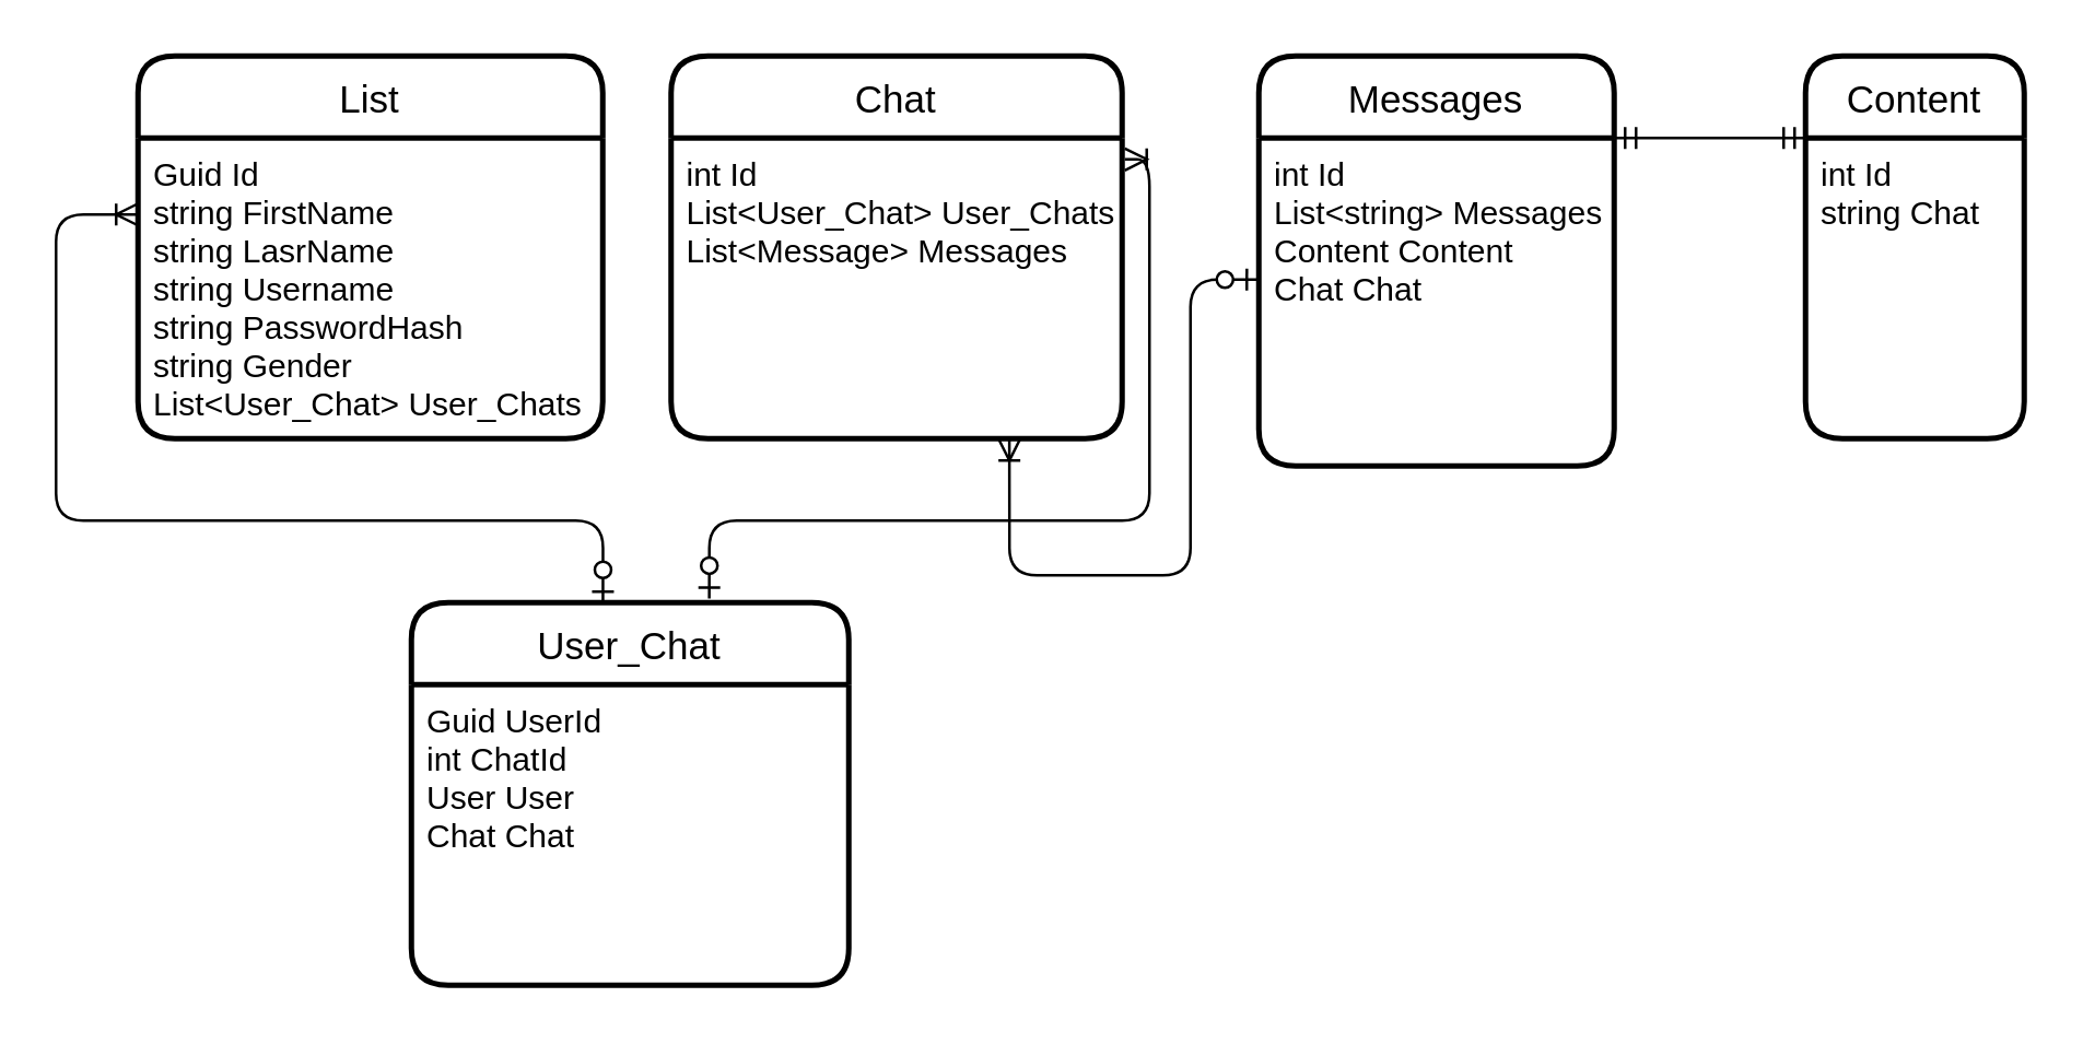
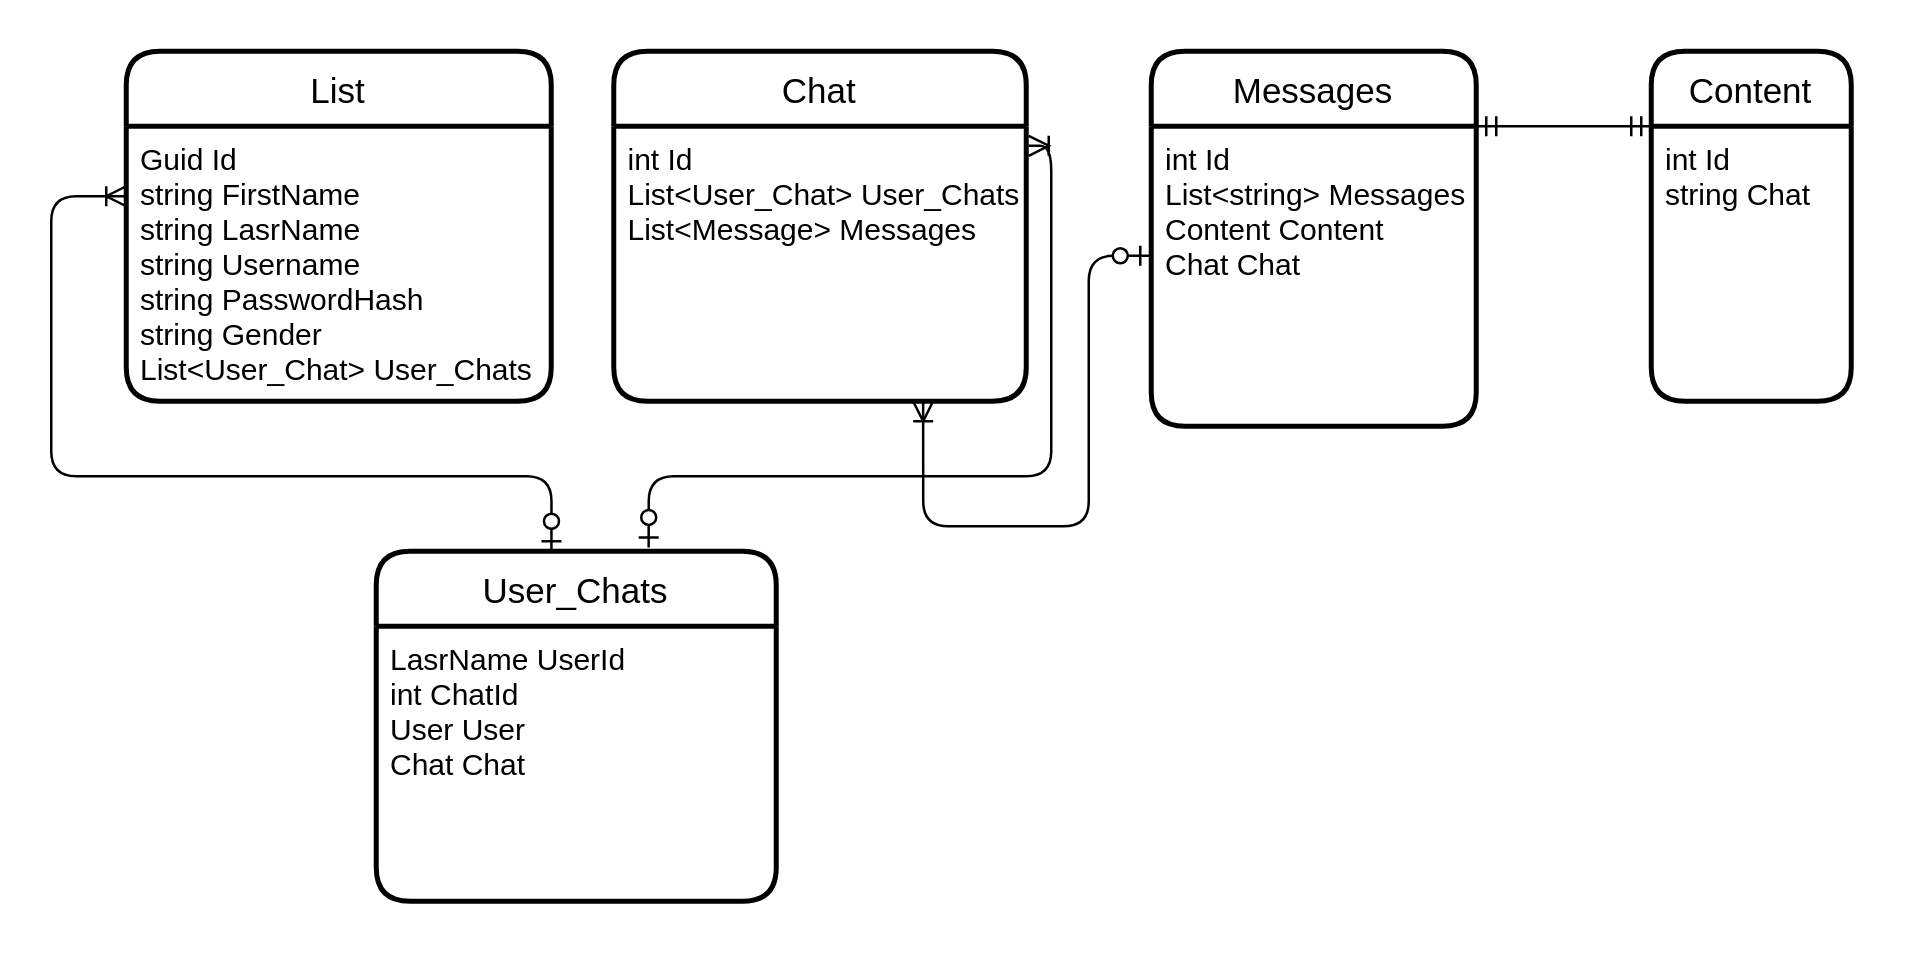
  <mxCell id="0" />
  <mxCell id="1" parent="0" />
  <mxCell id="2" value="List" style="swimlane;childLayout=stackLayout;horizontal=1;startSize=30;horizontalStack=0;rounded=1;fontSize=14;fontStyle=0;strokeWidth=2;resizeParent=0;resizeLast=1;shadow=0;dashed=0;align=center;" parent="1" vertex="1"><mxGeometry x="50" y="20" width="170" height="140" as="geometry" /></mxCell>
  <mxCell id="3" value="Guid Id&#10;string FirstName&#10;string LasrName&#10;string Username&#10;string PasswordHash&#10;string Gender&#10;List&lt;User_Chat&gt; User_Chats" style="align=left;strokeColor=none;fillColor=none;spacingLeft=4;fontSize=12;verticalAlign=top;resizable=0;rotatable=0;part=1;" parent="2" vertex="1"><mxGeometry y="30" width="170" height="110" as="geometry" /></mxCell>
  <mxCell id="4" value="Chat" style="swimlane;childLayout=stackLayout;horizontal=1;startSize=30;horizontalStack=0;rounded=1;fontSize=14;fontStyle=0;strokeWidth=2;resizeParent=0;resizeLast=1;shadow=0;dashed=0;align=center;" parent="1" vertex="1"><mxGeometry x="245" y="20" width="165" height="140" as="geometry" /></mxCell>
  <mxCell id="5" value="int Id&#10;List&lt;User_Chat&gt; User_Chats&#10;List&lt;Message&gt; Messages&#10;" style="align=left;strokeColor=none;fillColor=none;spacingLeft=4;fontSize=12;verticalAlign=top;resizable=0;rotatable=0;part=1;" parent="4" vertex="1"><mxGeometry y="30" width="165" height="110" as="geometry" /></mxCell>
- <mxCell id="6" value="User_Chat" style="swimlane;childLayout=stackLayout;horizontal=1;startSize=30;horizontalStack=0;rounded=1;fontSize=14;fontStyle=0;strokeWidth=2;resizeParent=0;resizeLast=1;shadow=0;dashed=0;align=center;" parent="1" vertex="1"><mxGeometry x="150" y="220" width="160" height="140" as="geometry" /></mxCell>
- <mxCell id="7" value="Guid UserId&#10;int ChatId&#10;User User&#10;Chat Chat" style="align=left;strokeColor=none;fillColor=none;spacingLeft=4;fontSize=12;verticalAlign=top;resizable=0;rotatable=0;part=1;" parent="6" vertex="1"><mxGeometry y="30" width="160" height="110" as="geometry" /></mxCell>
+ <mxCell id="6" value="User_Chats" style="swimlane;childLayout=stackLayout;horizontal=1;startSize=30;horizontalStack=0;rounded=1;fontSize=14;fontStyle=0;strokeWidth=2;resizeParent=0;resizeLast=1;shadow=0;dashed=0;align=center;" parent="1" vertex="1"><mxGeometry x="150" y="220" width="160" height="140" as="geometry" /></mxCell>
+ <mxCell id="7" value="LasrName UserId&#10;int ChatId&#10;User User&#10;Chat Chat" style="align=left;strokeColor=none;fillColor=none;spacingLeft=4;fontSize=12;verticalAlign=top;resizable=0;rotatable=0;part=1;" parent="6" vertex="1"><mxGeometry y="30" width="160" height="110" as="geometry" /></mxCell>
  <mxCell id="8" value="Messages" style="swimlane;childLayout=stackLayout;horizontal=1;startSize=30;horizontalStack=0;rounded=1;fontSize=14;fontStyle=0;strokeWidth=2;resizeParent=0;resizeLast=1;shadow=0;dashed=0;align=center;" parent="1" vertex="1"><mxGeometry x="460" y="20" width="130" height="150" as="geometry" /></mxCell>
  <mxCell id="9" value="int Id&#10;List&lt;string&gt; Messages&#10;Content Content&#10;Chat Chat&#10;" style="align=left;strokeColor=none;fillColor=none;spacingLeft=4;fontSize=12;verticalAlign=top;resizable=0;rotatable=0;part=1;" parent="8" vertex="1"><mxGeometry y="30" width="130" height="120" as="geometry" /></mxCell>
  <mxCell id="10" value="Content" style="swimlane;childLayout=stackLayout;horizontal=1;startSize=30;horizontalStack=0;rounded=1;fontSize=14;fontStyle=0;strokeWidth=2;resizeParent=0;resizeLast=1;shadow=0;dashed=0;align=center;" parent="1" vertex="1"><mxGeometry x="660" y="20" width="80" height="140" as="geometry" /></mxCell>
  <mxCell id="11" value="int Id&#10;string Chat&#10;" style="align=left;strokeColor=none;fillColor=none;spacingLeft=4;fontSize=12;verticalAlign=top;resizable=0;rotatable=0;part=1;" parent="10" vertex="1"><mxGeometry y="30" width="80" height="110" as="geometry" /></mxCell>
  <mxCell id="12" value="" style="fontSize=12;html=1;endArrow=ERmandOne;startArrow=ERmandOne;entryX=0;entryY=0;entryDx=0;entryDy=0;exitX=1;exitY=0;exitDx=0;exitDy=0;" parent="1" source="9" target="11" edge="1"><mxGeometry width="100" height="100" relative="1" as="geometry"><mxPoint x="488.96" y="226.22" as="sourcePoint" /><mxPoint x="640" y="170" as="targetPoint" /></mxGeometry></mxCell>
  <mxCell id="13" value="" style="edgeStyle=orthogonalEdgeStyle;fontSize=12;html=1;endArrow=ERoneToMany;startArrow=ERzeroToOne;exitX=0.438;exitY=0;exitDx=0;exitDy=0;exitPerimeter=0;" edge="1" parent="1" source="6"><mxGeometry width="100" height="100" relative="1" as="geometry"><mxPoint x="220" y="210" as="sourcePoint" /><mxPoint x="50" y="78" as="targetPoint" /><Array as="points"><mxPoint x="220" y="190" /><mxPoint x="20" y="190" /><mxPoint x="20" y="78" /></Array></mxGeometry></mxCell>
  <mxCell id="14" value="" style="edgeStyle=orthogonalEdgeStyle;fontSize=12;html=1;endArrow=ERoneToMany;startArrow=ERzeroToOne;entryX=1.006;entryY=0.071;entryDx=0;entryDy=0;entryPerimeter=0;elbow=vertical;exitX=0.681;exitY=-0.011;exitDx=0;exitDy=0;exitPerimeter=0;" edge="1" parent="1" source="6" target="5"><mxGeometry width="100" height="100" relative="1" as="geometry"><mxPoint x="410" y="290" as="sourcePoint" /><mxPoint x="420" y="50" as="targetPoint" /></mxGeometry></mxCell>
  <mxCell id="15" value="" style="edgeStyle=orthogonalEdgeStyle;fontSize=12;html=1;endArrow=ERoneToMany;startArrow=ERzeroToOne;entryX=0.75;entryY=1;entryDx=0;entryDy=0;elbow=vertical;exitX=-0.003;exitY=0.432;exitDx=0;exitDy=0;exitPerimeter=0;" edge="1" parent="1" source="9" target="5"><mxGeometry width="100" height="100" relative="1" as="geometry"><mxPoint x="268.96" y="228.46" as="sourcePoint" /><mxPoint x="420.99" y="67.81" as="targetPoint" /><Array as="points"><mxPoint x="435" y="102" /><mxPoint x="435" y="210" /><mxPoint x="369" y="210" /></Array></mxGeometry></mxCell>
